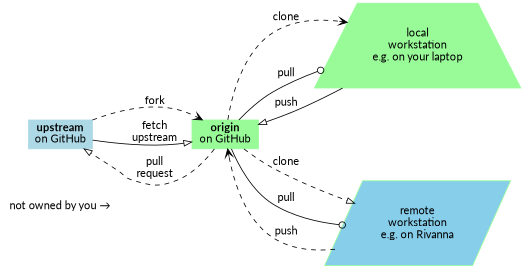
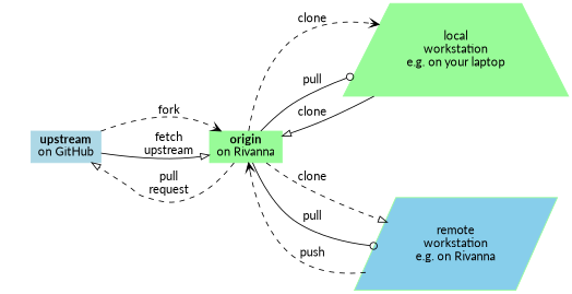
  digraph {
    fontname=Lato
    nodesep=.75
    rankdir=LR
    node [fontname=Lato shape=box color=palegreen style=filled]
    edge [arrowhead=onormal fontname=Lato style=dashed]
-   n1 [label=<not owned by you &rarr;> shape=plaintext color="" style=""]
    n2 [color=lightblue label=<<b>upstream</b><br/>on GitHub>]
-   n3 [label=<<b>origin</b><br/>on GitHub>]
+   n3 [label=<<b>origin</b><br/>on Rivanna>]
    n4 [fillcolor=palegreen label="local\nworkstation\ne.g. on your laptop" shape=trapezium]
    n5 [fillcolor=skyblue label="remote\nworkstation\ne.g. on Rivanna" shape=parallelogram]
    n2 -> n3 [arrowhead=vee label=fork]
    n2 -> n3 [label="fetch\nupstream" style=""]
    n3 -> n2 [label="pull\nrequest"]
    n3 -> n4 [arrowhead=vee label=clone]
    n3 -> n4 [arrowhead=odot label=pull style=""]
    n3 -> n5 [label=clone]
    n3 -> n5 [arrowhead=odot label=pull style=""]
-   n4 -> n3 [label=push style=""]
+   n4 -> n3 [label=clone style=""]
    n5 -> n3 [arrowhead=vee label=push]
  }
